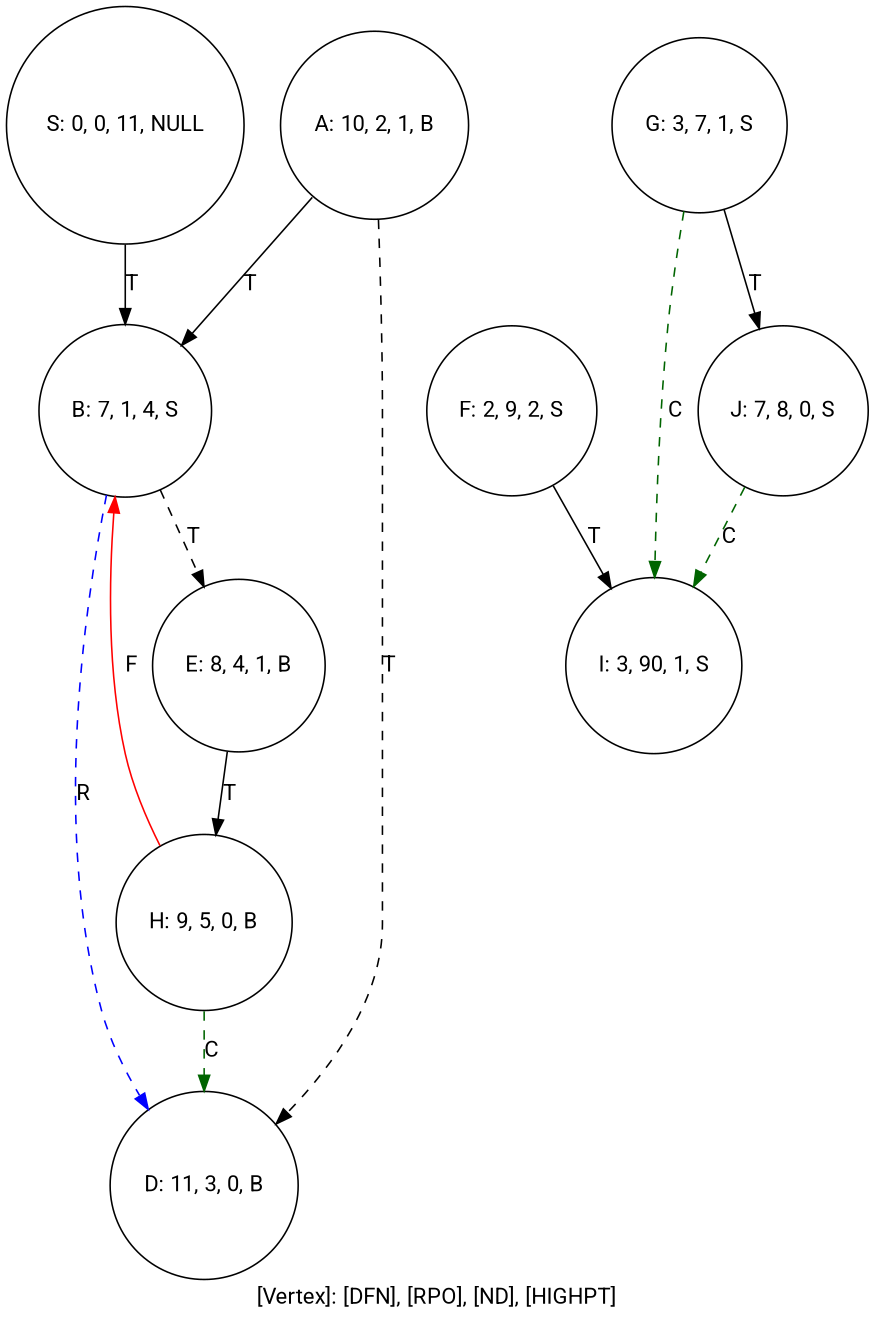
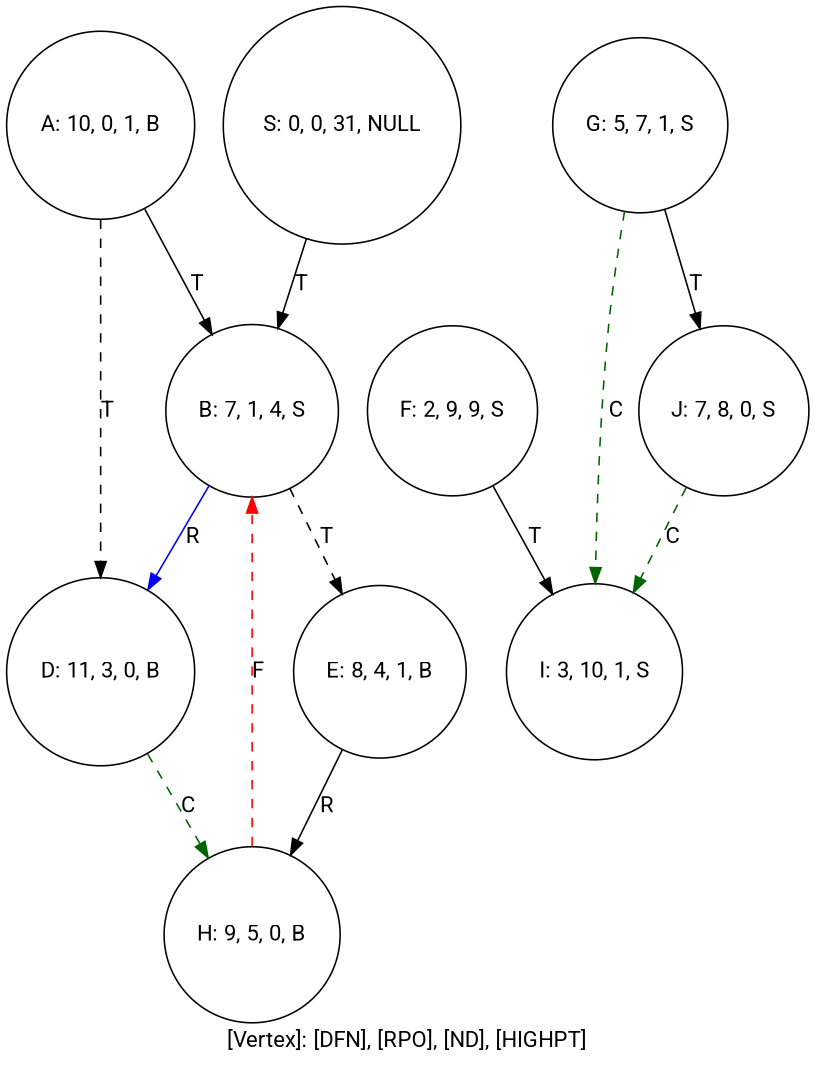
  digraph {
    fontname=Roboto
    label="[Vertex]: [DFN], [RPO], [ND], [HIGHPT]"
    node [fontname=Roboto shape=circle]
    edge [fontname=Roboto style=dashed]
-   n1 [label="S: 0, 0, 11, NULL"]
+   n1 [label="S: 0, 0, 31, NULL"]
    n2 [label="B: 7, 1, 4, S"]
    n3 [label="E: 8, 4, 1, B"]
    n4 [label="D: 11, 3, 0, B"]
-   n5 [label="F: 2, 9, 2, S"]
-   n6 [label="I: 3, 90, 1, S"]
-   n7 [label="G: 3, 7, 1, S"]
+   n5 [label="F: 2, 9, 9, S"]
+   n6 [label="I: 3, 10, 1, S"]
+   n7 [label="G: 5, 7, 1, S"]
    n8 [label="J: 7, 8, 0, S"]
    n9 [label="H: 9, 5, 0, B"]
-   n10 [label="A: 10, 2, 1, B"]
+   n10 [label="A: 10, 0, 1, B"]
    n1 -> n2 [label=T style=""]
    n2 -> n3 [label=T]
-   n2 -> n4 [color=blue label=R]
-   n3 -> n9 [label=T style=""]
-   n9 -> n4 [color=darkgreen label=C]
+   n2 -> n4 [color=blue label=R style=solid]
+   n3 -> n9 [label=R style=""]
+   n4 -> n9 [color=darkgreen label=C]
    n5 -> n6 [label=T style=""]
    n7 -> n6 [color=darkgreen label=C]
    n7 -> n8 [label=T style=""]
    n8 -> n6 [color=darkgreen label=C]
-   n9 -> n2 [color=red label=F style=solid]
+   n9 -> n2 [color=red label=F]
    n10 -> n2 [label=T style=""]
    n10 -> n4 [label=T]
  }
